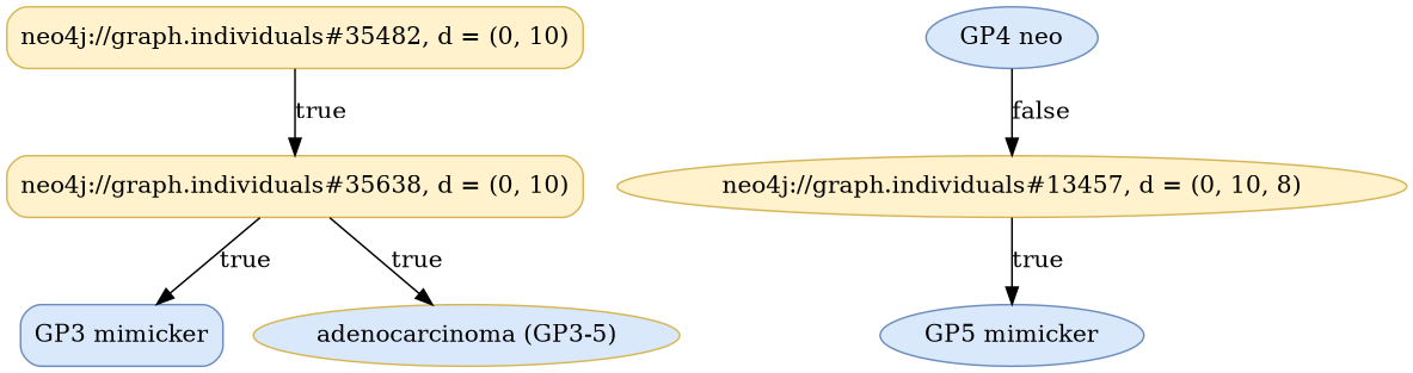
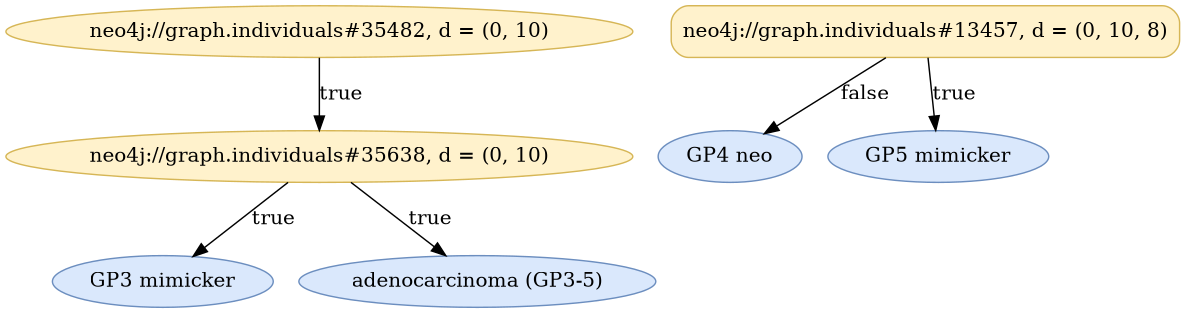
  digraph {
    fontname="Times-Roman"
    node [color="#6C8EBF" fillcolor="#DAE8FC" fontname="Times-Roman" shape=ellipse style="rounded,filled"]
-   n1 [color="#D6B656" fillcolor="#FFF2CC" label="neo4j://graph.individuals#35482, d = (0, 10)" shape=box]
-   n2 [color="#D6B656" fillcolor="#FFF2CC" label="neo4j://graph.individuals#35638, d = (0, 10)" shape=box]
-   n3 [color="#D6B656" fillcolor="#FFF2CC" label="neo4j://graph.individuals#13457, d = (0, 10, 8)"]
+   n1 [color="#D6B656" fillcolor="#FFF2CC" label="neo4j://graph.individuals#35482, d = (0, 10)"]
+   n2 [color="#D6B656" fillcolor="#FFF2CC" label="neo4j://graph.individuals#35638, d = (0, 10)"]
+   n3 [color="#D6B656" fillcolor="#FFF2CC" label="neo4j://graph.individuals#13457, d = (0, 10, 8)" shape=box]
    n4 [label="GP4 neo"]
    n5 [label="GP5 mimicker"]
-   n6 [label="GP3 mimicker" shape=box]
-   n7 [color="#D6B656" label="adenocarcinoma (GP3-5)"]
+   n6 [label="GP3 mimicker"]
+   n7 [label="adenocarcinoma (GP3-5)"]
    n1 -> n2 [label=true]
    n2 -> n6 [label=true]
    n2 -> n7 [label=true]
-   n4 -> n3 [label=false]
+   n3 -> n4 [label=false]
    n3 -> n5 [label=true]
  }
